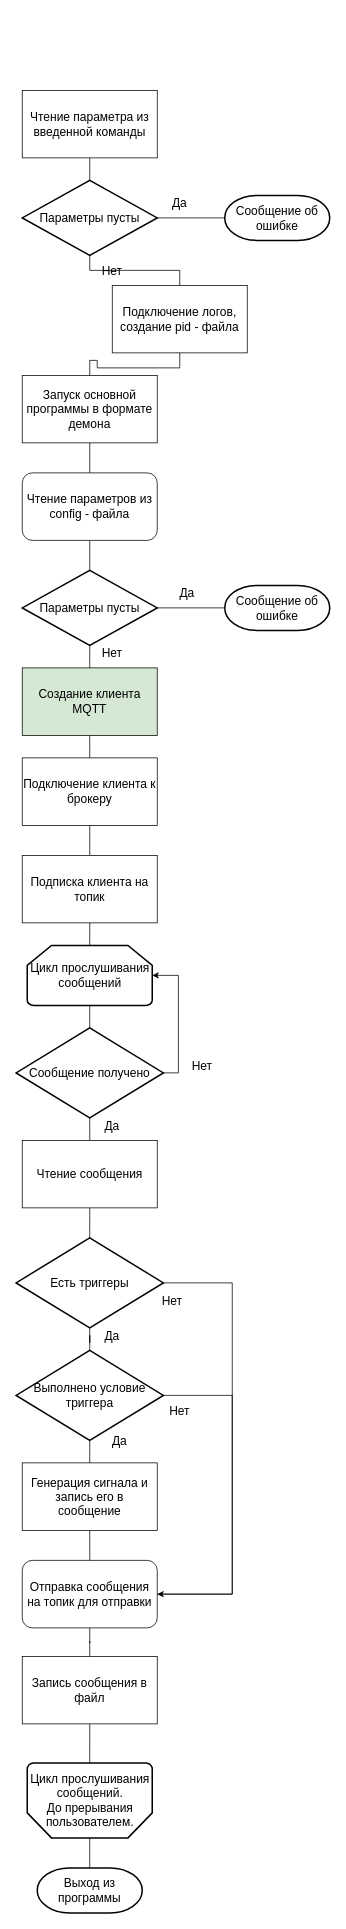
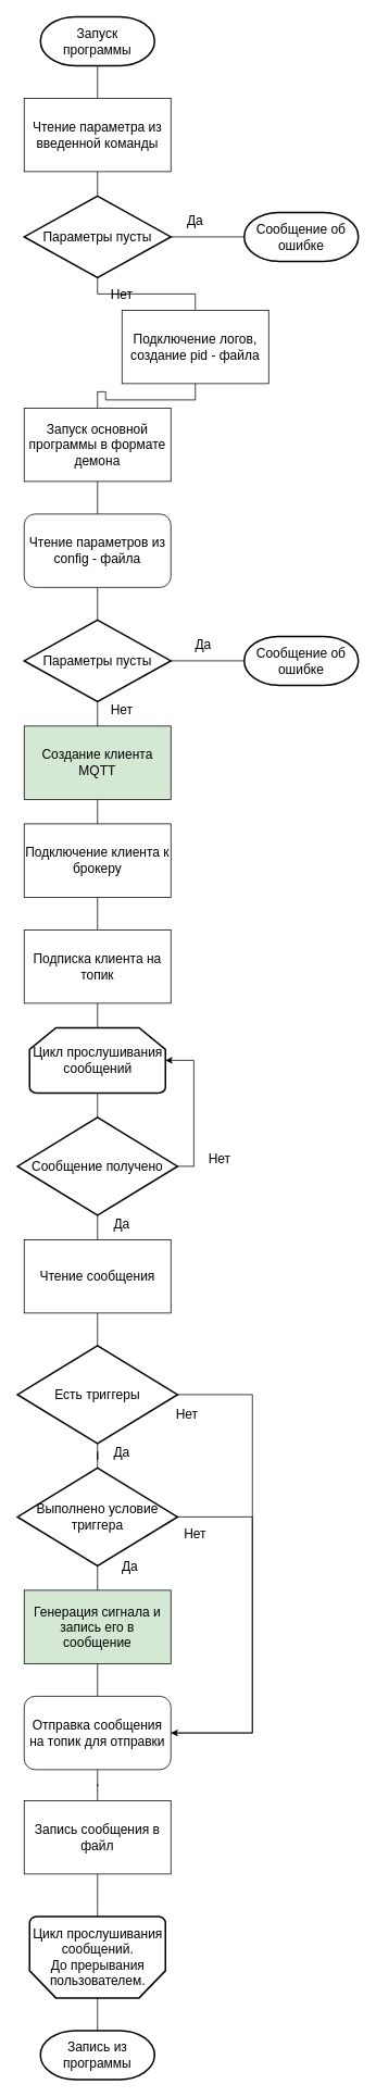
  <mxCell id="0" />
  <mxCell id="1" parent="0" />
+ <mxCell id="2" style="edgeStyle=orthogonalEdgeStyle;rounded=0;orthogonalLoop=1;jettySize=auto;html=1;exitX=0.5;exitY=1;exitDx=0;exitDy=0;exitPerimeter=0;entryX=0.5;entryY=0;entryDx=0;entryDy=0;endArrow=none;endFill=0;" edge="1" parent="1" source="3" target="5"><mxGeometry relative="1" as="geometry" /></mxCell>
+ <mxCell id="3" value="&lt;font style=&quot;font-size: 16px&quot;&gt;Запуск программы&lt;/font&gt;" style="strokeWidth=2;html=1;shape=mxgraph.flowchart.terminator;whiteSpace=wrap;" vertex="1" parent="1"><mxGeometry x="49" y="20" width="140" height="60" as="geometry" /></mxCell>
  <mxCell id="4" style="edgeStyle=orthogonalEdgeStyle;rounded=0;orthogonalLoop=1;jettySize=auto;html=1;exitX=0.5;exitY=1;exitDx=0;exitDy=0;entryX=0.5;entryY=0;entryDx=0;entryDy=0;entryPerimeter=0;endArrow=none;endFill=0;" edge="1" parent="1" source="5" target="8"><mxGeometry relative="1" as="geometry" /></mxCell>
  <mxCell id="5" value="&lt;font style=&quot;font-size: 16px&quot;&gt;Чтение параметра из введенной команды&lt;/font&gt;" style="rounded=0;whiteSpace=wrap;html=1;" vertex="1" parent="1"><mxGeometry x="29" y="120" width="180" height="90" as="geometry" /></mxCell>
  <mxCell id="6" style="edgeStyle=orthogonalEdgeStyle;rounded=0;orthogonalLoop=1;jettySize=auto;html=1;exitX=1;exitY=0.5;exitDx=0;exitDy=0;exitPerimeter=0;entryX=0;entryY=0.5;entryDx=0;entryDy=0;entryPerimeter=0;endArrow=none;endFill=0;" edge="1" parent="1" source="8" target="16"><mxGeometry relative="1" as="geometry" /></mxCell>
  <mxCell id="7" style="edgeStyle=orthogonalEdgeStyle;rounded=0;orthogonalLoop=1;jettySize=auto;html=1;exitX=0.5;exitY=1;exitDx=0;exitDy=0;exitPerimeter=0;endArrow=none;endFill=0;" edge="1" parent="1" source="8" target="15"><mxGeometry relative="1" as="geometry" /></mxCell>
  <mxCell id="8" value="&lt;font style=&quot;font-size: 16px&quot;&gt;Параметры пусты&lt;/font&gt;" style="strokeWidth=2;html=1;shape=mxgraph.flowchart.decision;whiteSpace=wrap;" vertex="1" parent="1"><mxGeometry x="29" y="240" width="180" height="100" as="geometry" /></mxCell>
  <mxCell id="9" value="&lt;font style=&quot;font-size: 16px&quot;&gt;Да&lt;/font&gt;" style="text;html=1;strokeColor=none;fillColor=none;align=center;verticalAlign=middle;whiteSpace=wrap;rounded=0;" vertex="1" parent="1"><mxGeometry x="219" y="260" width="40" height="20" as="geometry" /></mxCell>
  <mxCell id="10" style="edgeStyle=orthogonalEdgeStyle;rounded=0;orthogonalLoop=1;jettySize=auto;html=1;exitX=0.5;exitY=1;exitDx=0;exitDy=0;entryX=0.5;entryY=0;entryDx=0;entryDy=0;endArrow=none;endFill=0;" edge="1" parent="1" source="11" target="13"><mxGeometry relative="1" as="geometry" /></mxCell>
  <mxCell id="11" value="&lt;span style=&quot;font-size: 16px&quot;&gt;Запуск основной программы в формате демона&lt;/span&gt;" style="rounded=0;whiteSpace=wrap;html=1;" vertex="1" parent="1"><mxGeometry x="29" y="500" width="180" height="90" as="geometry" /></mxCell>
  <mxCell id="12" style="edgeStyle=orthogonalEdgeStyle;rounded=0;orthogonalLoop=1;jettySize=auto;html=1;exitX=0.5;exitY=1;exitDx=0;exitDy=0;endArrow=none;endFill=0;" edge="1" parent="1" source="13" target="19"><mxGeometry relative="1" as="geometry" /></mxCell>
  <mxCell id="13" value="&lt;span style=&quot;font-size: 16px&quot;&gt;Чтение параметров из config - файла&lt;/span&gt;" style="whiteSpace=wrap;html=1;rounded=1;" vertex="1" parent="1"><mxGeometry x="29" y="630" width="180" height="90" as="geometry" /></mxCell>
  <mxCell id="14" style="edgeStyle=orthogonalEdgeStyle;rounded=0;orthogonalLoop=1;jettySize=auto;html=1;exitX=0.5;exitY=1;exitDx=0;exitDy=0;entryX=0.5;entryY=0;entryDx=0;entryDy=0;endArrow=none;endFill=0;" edge="1" parent="1" source="15" target="11"><mxGeometry relative="1" as="geometry" /></mxCell>
  <mxCell id="15" value="&lt;span style=&quot;font-size: 16px&quot;&gt;Подключение логов, создание pid - файла&lt;/span&gt;" style="rounded=0;whiteSpace=wrap;html=1;" vertex="1" parent="1"><mxGeometry x="149" y="380" width="180" height="90" as="geometry" /></mxCell>
  <mxCell id="16" value="&lt;font style=&quot;font-size: 16px&quot;&gt;Сообщение об ошибке&lt;/font&gt;" style="strokeWidth=2;html=1;shape=mxgraph.flowchart.terminator;whiteSpace=wrap;" vertex="1" parent="1"><mxGeometry x="299" y="260" width="140" height="60" as="geometry" /></mxCell>
  <mxCell id="17" value="&lt;font style=&quot;font-size: 16px&quot;&gt;Нет&lt;/font&gt;" style="text;html=1;strokeColor=none;fillColor=none;align=center;verticalAlign=middle;whiteSpace=wrap;rounded=0;" vertex="1" parent="1"><mxGeometry x="129" y="350" width="40" height="20" as="geometry" /></mxCell>
  <mxCell id="18" style="edgeStyle=orthogonalEdgeStyle;rounded=0;orthogonalLoop=1;jettySize=auto;html=1;exitX=1;exitY=0.5;exitDx=0;exitDy=0;exitPerimeter=0;entryX=0;entryY=0.5;entryDx=0;entryDy=0;entryPerimeter=0;endArrow=none;endFill=0;" edge="1" parent="1" source="19" target="20"><mxGeometry relative="1" as="geometry" /></mxCell>
  <mxCell id="19" value="&lt;font style=&quot;font-size: 16px&quot;&gt;Параметры пусты&lt;/font&gt;" style="strokeWidth=2;html=1;shape=mxgraph.flowchart.decision;whiteSpace=wrap;" vertex="1" parent="1"><mxGeometry x="29" y="760" width="180" height="100" as="geometry" /></mxCell>
  <mxCell id="20" value="&lt;font style=&quot;font-size: 16px&quot;&gt;Сообщение об ошибке&lt;/font&gt;" style="strokeWidth=2;html=1;shape=mxgraph.flowchart.terminator;whiteSpace=wrap;" vertex="1" parent="1"><mxGeometry x="299" y="780" width="140" height="60" as="geometry" /></mxCell>
  <mxCell id="21" value="&lt;font style=&quot;font-size: 16px&quot;&gt;Да&lt;/font&gt;" style="text;html=1;strokeColor=none;fillColor=none;align=center;verticalAlign=middle;whiteSpace=wrap;rounded=0;" vertex="1" parent="1"><mxGeometry x="229" y="780" width="40" height="20" as="geometry" /></mxCell>
  <mxCell id="22" value="&lt;font style=&quot;font-size: 16px&quot;&gt;Нет&lt;/font&gt;" style="text;html=1;strokeColor=none;fillColor=none;align=center;verticalAlign=middle;whiteSpace=wrap;rounded=0;" vertex="1" parent="1"><mxGeometry x="129" y="860" width="40" height="20" as="geometry" /></mxCell>
  <mxCell id="23" style="edgeStyle=orthogonalEdgeStyle;rounded=0;orthogonalLoop=1;jettySize=auto;html=1;exitX=0.5;exitY=1;exitDx=0;exitDy=0;entryX=0.5;entryY=0;entryDx=0;entryDy=0;endArrow=none;endFill=0;" edge="1" parent="1" source="24" target="26"><mxGeometry relative="1" as="geometry" /></mxCell>
  <mxCell id="24" value="&lt;span style=&quot;font-size: 16px&quot;&gt;Создание клиента MQTT&lt;/span&gt;" style="rounded=0;whiteSpace=wrap;html=1;fillColor=#d5e8d4;" vertex="1" parent="1"><mxGeometry x="28.99" y="890" width="180" height="90" as="geometry" /></mxCell>
  <mxCell id="25" style="edgeStyle=orthogonalEdgeStyle;rounded=0;orthogonalLoop=1;jettySize=auto;html=1;exitX=0.5;exitY=1;exitDx=0;exitDy=0;endArrow=none;endFill=0;" edge="1" parent="1" source="26" target="28"><mxGeometry relative="1" as="geometry" /></mxCell>
  <mxCell id="26" value="&lt;span style=&quot;font-size: 16px&quot;&gt;Подключение клиента к брокеру&lt;/span&gt;" style="rounded=0;whiteSpace=wrap;html=1;" vertex="1" parent="1"><mxGeometry x="29" y="1010" width="180" height="90" as="geometry" /></mxCell>
  <mxCell id="27" style="edgeStyle=orthogonalEdgeStyle;rounded=0;orthogonalLoop=1;jettySize=auto;html=1;exitX=0.5;exitY=1;exitDx=0;exitDy=0;entryX=0.5;entryY=0;entryDx=0;entryDy=0;entryPerimeter=0;endArrow=none;endFill=0;" edge="1" parent="1" source="28" target="36"><mxGeometry relative="1" as="geometry" /></mxCell>
  <mxCell id="28" value="&lt;span style=&quot;font-size: 16px&quot;&gt;Подписка клиента на топик&lt;/span&gt;" style="rounded=0;whiteSpace=wrap;html=1;" vertex="1" parent="1"><mxGeometry x="29" y="1140" width="180" height="90" as="geometry" /></mxCell>
  <mxCell id="29" style="edgeStyle=orthogonalEdgeStyle;rounded=0;orthogonalLoop=1;jettySize=auto;html=1;exitX=0.5;exitY=1;exitDx=0;exitDy=0;entryX=0.5;entryY=0;entryDx=0;entryDy=0;entryPerimeter=0;endArrow=none;endFill=0;" edge="1" parent="1" source="30" target="55"><mxGeometry relative="1" as="geometry" /></mxCell>
  <mxCell id="30" value="&lt;span style=&quot;font-size: 16px&quot;&gt;Чтение сообщения&lt;/span&gt;" style="rounded=0;whiteSpace=wrap;html=1;" vertex="1" parent="1"><mxGeometry x="29" y="1520" width="180" height="90" as="geometry" /></mxCell>
  <mxCell id="31" style="edgeStyle=orthogonalEdgeStyle;rounded=0;orthogonalLoop=1;jettySize=auto;html=1;exitX=0.5;exitY=0;exitDx=0;exitDy=0;exitPerimeter=0;entryX=0.5;entryY=0;entryDx=0;entryDy=0;entryPerimeter=0;endArrow=none;endFill=0;" edge="1" parent="1" source="32" target="34"><mxGeometry relative="1" as="geometry" /></mxCell>
  <mxCell id="32" value="&lt;font style=&quot;font-size: 16px&quot;&gt;Цикл прослушивания сообщений.&lt;br&gt;До прерывания пользователем.&lt;br&gt;&lt;/font&gt;" style="strokeWidth=2;html=1;shape=mxgraph.flowchart.loop_limit;whiteSpace=wrap;direction=west;" vertex="1" parent="1"><mxGeometry x="35.66" y="2350" width="166.67" height="100" as="geometry" /></mxCell>
  <mxCell id="33" style="edgeStyle=orthogonalEdgeStyle;rounded=0;orthogonalLoop=1;jettySize=auto;html=1;exitX=0.5;exitY=1;exitDx=0;exitDy=0;exitPerimeter=0;entryX=0.5;entryY=0;entryDx=0;entryDy=0;endArrow=none;endFill=0;" edge="1" parent="1" source="19" target="24"><mxGeometry relative="1" as="geometry"><mxPoint x="118.995" y="900" as="sourcePoint" /></mxGeometry></mxCell>
- <mxCell id="34" value="&lt;font style=&quot;font-size: 16px&quot;&gt;Выход из программы&lt;/font&gt;" style="strokeWidth=2;html=1;shape=mxgraph.flowchart.terminator;whiteSpace=wrap;" vertex="1" parent="1"><mxGeometry x="48.99" y="2490" width="140" height="60" as="geometry" /></mxCell>
+ <mxCell id="34" value="&lt;font style=&quot;font-size: 16px&quot;&gt;Запись из программы&lt;/font&gt;" style="strokeWidth=2;html=1;shape=mxgraph.flowchart.terminator;whiteSpace=wrap;" vertex="1" parent="1"><mxGeometry x="48.99" y="2490" width="140" height="60" as="geometry" /></mxCell>
  <mxCell id="35" style="edgeStyle=orthogonalEdgeStyle;rounded=0;orthogonalLoop=1;jettySize=auto;html=1;exitX=0.5;exitY=1;exitDx=0;exitDy=0;exitPerimeter=0;entryX=0.5;entryY=0;entryDx=0;entryDy=0;entryPerimeter=0;endArrow=none;endFill=0;" edge="1" parent="1" source="36" target="39"><mxGeometry relative="1" as="geometry" /></mxCell>
  <mxCell id="36" value="&lt;font style=&quot;font-size: 16px&quot;&gt;Цикл прослушивания сообщений&lt;br&gt;&lt;/font&gt;" style="strokeWidth=2;html=1;shape=mxgraph.flowchart.loop_limit;whiteSpace=wrap;direction=east;" vertex="1" parent="1"><mxGeometry x="35.65" y="1260" width="166.67" height="80" as="geometry" /></mxCell>
  <mxCell id="37" style="edgeStyle=orthogonalEdgeStyle;rounded=0;orthogonalLoop=1;jettySize=auto;html=1;exitX=0.5;exitY=1;exitDx=0;exitDy=0;exitPerimeter=0;entryX=0.5;entryY=0;entryDx=0;entryDy=0;endArrow=none;endFill=0;" edge="1" parent="1" source="39" target="30"><mxGeometry relative="1" as="geometry" /></mxCell>
  <mxCell id="38" style="edgeStyle=orthogonalEdgeStyle;rounded=0;orthogonalLoop=1;jettySize=auto;html=1;exitX=1;exitY=0.5;exitDx=0;exitDy=0;exitPerimeter=0;entryX=1;entryY=0.5;entryDx=0;entryDy=0;entryPerimeter=0;endArrow=classic;endFill=1;" edge="1" parent="1" source="39" target="36"><mxGeometry relative="1" as="geometry" /></mxCell>
  <mxCell id="39" value="&lt;font style=&quot;font-size: 16px&quot;&gt;Сообщение получено&lt;/font&gt;" style="strokeWidth=2;html=1;shape=mxgraph.flowchart.decision;whiteSpace=wrap;" vertex="1" parent="1"><mxGeometry x="20.8" y="1370" width="196.36" height="120" as="geometry" /></mxCell>
  <mxCell id="40" value="&lt;font style=&quot;font-size: 16px&quot;&gt;Да&lt;/font&gt;" style="text;html=1;strokeColor=none;fillColor=none;align=center;verticalAlign=middle;whiteSpace=wrap;rounded=0;" vertex="1" parent="1"><mxGeometry x="129" y="1490" width="40" height="20" as="geometry" /></mxCell>
  <mxCell id="41" value="&lt;font style=&quot;font-size: 16px&quot;&gt;Нет&lt;/font&gt;" style="text;html=1;strokeColor=none;fillColor=none;align=center;verticalAlign=middle;whiteSpace=wrap;rounded=0;" vertex="1" parent="1"><mxGeometry x="249" y="1410" width="40" height="20" as="geometry" /></mxCell>
  <mxCell id="42" style="edgeStyle=orthogonalEdgeStyle;rounded=0;orthogonalLoop=1;jettySize=auto;html=1;exitX=0.5;exitY=1;exitDx=0;exitDy=0;entryX=0.5;entryY=0;entryDx=0;entryDy=0;endArrow=none;endFill=0;" edge="1" parent="1" source="43" target="50"><mxGeometry relative="1" as="geometry" /></mxCell>
- <mxCell id="43" value="&lt;span style=&quot;font-size: 16px&quot;&gt;Генерация сигнала и запись его в сообщение&lt;/span&gt;" style="rounded=0;whiteSpace=wrap;html=1;" vertex="1" parent="1"><mxGeometry x="29" y="1950" width="180" height="90" as="geometry" /></mxCell>
+ <mxCell id="43" value="&lt;span style=&quot;font-size: 16px&quot;&gt;Генерация сигнала и запись его в сообщение&lt;/span&gt;" style="rounded=0;whiteSpace=wrap;html=1;fillColor=#d5e8d4;" vertex="1" parent="1"><mxGeometry x="29" y="1950" width="180" height="90" as="geometry" /></mxCell>
  <mxCell id="44" style="edgeStyle=orthogonalEdgeStyle;rounded=0;orthogonalLoop=1;jettySize=auto;html=1;exitX=0.5;exitY=1;exitDx=0;exitDy=0;exitPerimeter=0;entryX=0.5;entryY=0;entryDx=0;entryDy=0;endArrow=none;endFill=0;" edge="1" parent="1" source="46" target="43"><mxGeometry relative="1" as="geometry" /></mxCell>
  <mxCell id="45" style="edgeStyle=orthogonalEdgeStyle;rounded=0;orthogonalLoop=1;jettySize=auto;html=1;exitX=1;exitY=0.5;exitDx=0;exitDy=0;exitPerimeter=0;entryX=1;entryY=0.5;entryDx=0;entryDy=0;endArrow=classic;endFill=1;" edge="1" parent="1" source="46" target="50"><mxGeometry relative="1" as="geometry"><Array as="points"><mxPoint x="309" y="1860" /><mxPoint x="309" y="2125" /></Array></mxGeometry></mxCell>
  <mxCell id="46" value="&lt;span style=&quot;font-size: 16px&quot;&gt;Выполнено условие триггера&lt;/span&gt;" style="strokeWidth=2;html=1;shape=mxgraph.flowchart.decision;whiteSpace=wrap;" vertex="1" parent="1"><mxGeometry x="20.8" y="1800" width="196.36" height="120" as="geometry" /></mxCell>
  <mxCell id="47" value="&lt;font style=&quot;font-size: 16px&quot;&gt;Да&lt;/font&gt;" style="text;html=1;strokeColor=none;fillColor=none;align=center;verticalAlign=middle;whiteSpace=wrap;rounded=0;" vertex="1" parent="1"><mxGeometry x="139" y="1910" width="40" height="20" as="geometry" /></mxCell>
  <mxCell id="48" value="&lt;font style=&quot;font-size: 16px&quot;&gt;Нет&lt;/font&gt;" style="text;html=1;strokeColor=none;fillColor=none;align=center;verticalAlign=middle;whiteSpace=wrap;rounded=0;" vertex="1" parent="1"><mxGeometry x="219" y="1870" width="40" height="20" as="geometry" /></mxCell>
  <mxCell id="49" style="edgeStyle=orthogonalEdgeStyle;rounded=0;orthogonalLoop=1;jettySize=auto;html=1;exitX=0.5;exitY=1;exitDx=0;exitDy=0;endArrow=none;endFill=0;" edge="1" parent="1" source="50" target="52"><mxGeometry relative="1" as="geometry" /></mxCell>
  <mxCell id="50" value="&lt;span style=&quot;font-size: 16px&quot;&gt;Отправка сообщения на топик для отправки&lt;/span&gt;" style="whiteSpace=wrap;html=1;rounded=1;" vertex="1" parent="1"><mxGeometry x="29" y="2080" width="180" height="90" as="geometry" /></mxCell>
  <mxCell id="51" style="edgeStyle=orthogonalEdgeStyle;rounded=0;orthogonalLoop=1;jettySize=auto;html=1;exitX=0.5;exitY=1;exitDx=0;exitDy=0;entryX=0.5;entryY=1;entryDx=0;entryDy=0;entryPerimeter=0;endArrow=none;endFill=0;" edge="1" parent="1" source="52" target="32"><mxGeometry relative="1" as="geometry" /></mxCell>
  <mxCell id="52" value="&lt;span style=&quot;font-size: 16px&quot;&gt;Запись сообщения в файл&lt;/span&gt;" style="rounded=0;whiteSpace=wrap;html=1;" vertex="1" parent="1"><mxGeometry x="29" y="2208" width="180" height="90" as="geometry" /></mxCell>
  <mxCell id="53" style="edgeStyle=orthogonalEdgeStyle;rounded=0;orthogonalLoop=1;jettySize=auto;html=1;exitX=0.5;exitY=1;exitDx=0;exitDy=0;exitPerimeter=0;endArrow=none;endFill=0;" edge="1" parent="1" source="55" target="46"><mxGeometry relative="1" as="geometry" /></mxCell>
  <mxCell id="54" style="edgeStyle=orthogonalEdgeStyle;rounded=0;orthogonalLoop=1;jettySize=auto;html=1;exitX=1;exitY=0.5;exitDx=0;exitDy=0;exitPerimeter=0;entryX=1;entryY=0.5;entryDx=0;entryDy=0;endArrow=none;endFill=0;" edge="1" parent="1" source="55" target="50"><mxGeometry relative="1" as="geometry"><Array as="points"><mxPoint x="309" y="1710" /><mxPoint x="309" y="2125" /></Array></mxGeometry></mxCell>
  <mxCell id="55" value="&lt;span style=&quot;font-size: 16px&quot;&gt;Есть триггеры&lt;/span&gt;" style="strokeWidth=2;html=1;shape=mxgraph.flowchart.decision;whiteSpace=wrap;" vertex="1" parent="1"><mxGeometry x="20.8" y="1650" width="196.36" height="120" as="geometry" /></mxCell>
  <mxCell id="56" value="&lt;font style=&quot;font-size: 16px&quot;&gt;Да&lt;/font&gt;" style="text;html=1;strokeColor=none;fillColor=none;align=center;verticalAlign=middle;whiteSpace=wrap;rounded=0;" vertex="1" parent="1"><mxGeometry x="129" y="1770" width="40" height="20" as="geometry" /></mxCell>
  <mxCell id="57" value="&lt;font style=&quot;font-size: 16px&quot;&gt;Нет&lt;/font&gt;" style="text;html=1;strokeColor=none;fillColor=none;align=center;verticalAlign=middle;whiteSpace=wrap;rounded=0;" vertex="1" parent="1"><mxGeometry x="209" y="1724" width="40" height="20" as="geometry" /></mxCell>
